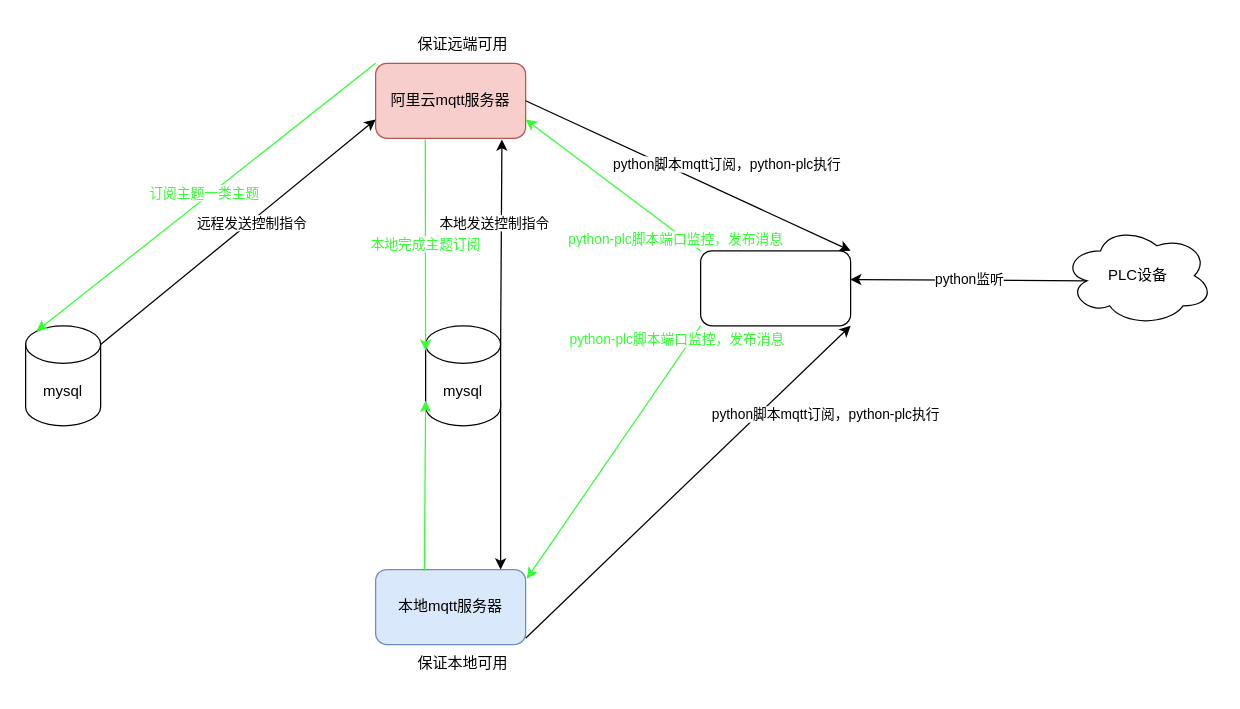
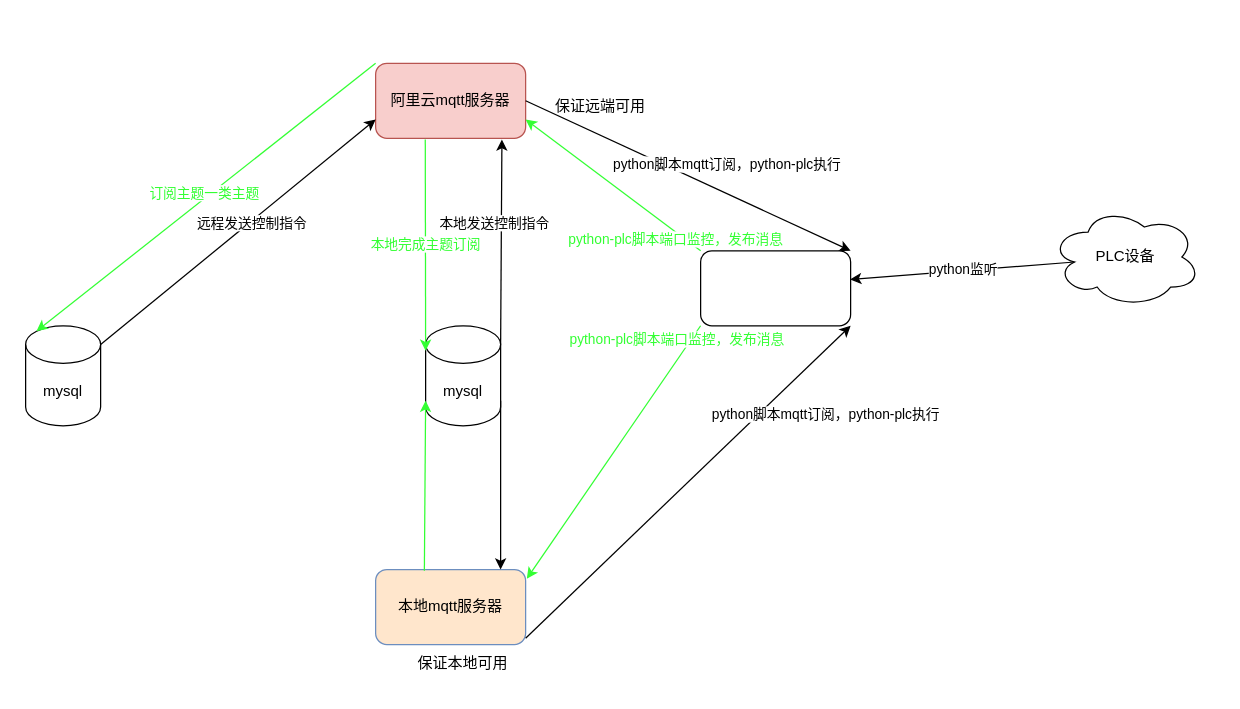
  <mxCell id="0" />
  <mxCell id="1" parent="0" />
  <mxCell id="2" value="阿里云mqtt服务器" style="rounded=1;whiteSpace=wrap;html=1;fillColor=#f8cecc;strokeColor=#b85450;" vertex="1" parent="1"><mxGeometry x="300" y="50" width="120" height="60" as="geometry" /></mxCell>
  <mxCell id="3" value="mysql" style="shape=cylinder3;whiteSpace=wrap;html=1;boundedLbl=1;backgroundOutline=1;size=15;" vertex="1" parent="1"><mxGeometry x="20" y="260" width="60" height="80" as="geometry" /></mxCell>
  <mxCell id="4" value="mysql" style="shape=cylinder3;whiteSpace=wrap;html=1;boundedLbl=1;backgroundOutline=1;size=15;" vertex="1" parent="1"><mxGeometry x="340" y="260" width="60" height="80" as="geometry" /></mxCell>
  <mxCell id="5" value="" style="endArrow=classic;html=1;rounded=0;exitX=1;exitY=0;exitDx=0;exitDy=15;exitPerimeter=0;entryX=0.842;entryY=1.017;entryDx=0;entryDy=0;entryPerimeter=0;" edge="1" parent="1" source="4" target="2"><mxGeometry width="50" height="50" relative="1" as="geometry"><mxPoint x="390" y="250" as="sourcePoint" /><mxPoint x="410" y="270" as="targetPoint" /></mxGeometry></mxCell>
  <mxCell id="6" value="本地发送控制指令" style="edgeLabel;html=1;align=center;verticalAlign=middle;resizable=0;points=[];" vertex="1" connectable="0" parent="5"><mxGeometry x="0.037" y="1" relative="1" as="geometry"><mxPoint x="-5" y="-12" as="offset" /></mxGeometry></mxCell>
  <mxCell id="7" value="" style="endArrow=classic;html=1;rounded=0;entryX=1;entryY=0;entryDx=0;entryDy=0;" edge="1" parent="1" target="22"><mxGeometry width="50" height="50" relative="1" as="geometry"><mxPoint x="420" y="80" as="sourcePoint" /><mxPoint x="690" y="80" as="targetPoint" /></mxGeometry></mxCell>
  <mxCell id="8" value="python脚本mqtt订阅，python-plc执行" style="edgeLabel;html=1;align=center;verticalAlign=middle;resizable=0;points=[];" vertex="1" connectable="0" parent="7"><mxGeometry x="-0.022" y="7" relative="1" as="geometry"><mxPoint x="30" y="-2" as="offset" /></mxGeometry></mxCell>
  <mxCell id="9" value="" style="endArrow=classic;html=1;rounded=0;entryX=0;entryY=0.75;entryDx=0;entryDy=0;exitX=1;exitY=0;exitDx=0;exitDy=15;exitPerimeter=0;" edge="1" parent="1" source="3" target="2"><mxGeometry width="50" height="50" relative="1" as="geometry"><mxPoint x="60" y="260" as="sourcePoint" /><mxPoint x="110" y="210" as="targetPoint" /></mxGeometry></mxCell>
  <mxCell id="10" value="远程发送控制指令" style="edgeLabel;html=1;align=center;verticalAlign=middle;resizable=0;points=[];" vertex="1" connectable="0" parent="9"><mxGeometry x="-0.032" relative="1" as="geometry"><mxPoint x="14" y="-10" as="offset" /></mxGeometry></mxCell>
  <mxCell id="11" value="" style="endArrow=classic;html=1;rounded=0;exitX=0;exitY=0;exitDx=0;exitDy=0;entryX=0.145;entryY=0;entryDx=0;entryDy=4.35;entryPerimeter=0;strokeColor=#33FF33;" edge="1" parent="1" source="2" target="3"><mxGeometry width="50" height="50" relative="1" as="geometry"><mxPoint x="150" y="350" as="sourcePoint" /><mxPoint x="200" y="300" as="targetPoint" /></mxGeometry></mxCell>
  <mxCell id="12" value="订阅主题一类主题" style="edgeLabel;html=1;align=center;verticalAlign=middle;resizable=0;points=[];fontColor=#33FF33;" vertex="1" connectable="0" parent="11"><mxGeometry x="-0.001" y="-3" relative="1" as="geometry"><mxPoint y="-1" as="offset" /></mxGeometry></mxCell>
  <mxCell id="13" value="" style="endArrow=classic;html=1;rounded=0;exitX=0.331;exitY=1.017;exitDx=0;exitDy=0;exitPerimeter=0;strokeColor=#33FF33;" edge="1" parent="1" source="2"><mxGeometry width="50" height="50" relative="1" as="geometry"><mxPoint x="360" y="320" as="sourcePoint" /><mxPoint x="340" y="280" as="targetPoint" /></mxGeometry></mxCell>
  <mxCell id="14" value="&lt;font style=&quot;color: rgb(51, 255, 51);&quot;&gt;本地完成主题订阅&lt;/font&gt;" style="edgeLabel;html=1;align=center;verticalAlign=middle;resizable=0;points=[];" vertex="1" connectable="0" parent="13"><mxGeometry x="-0.014" relative="1" as="geometry"><mxPoint as="offset" /></mxGeometry></mxCell>
- <mxCell id="15" value="PLC设备" style="ellipse;shape=cloud;whiteSpace=wrap;html=1;" vertex="1" parent="1"><mxGeometry x="850" y="180" width="120" height="80" as="geometry" /></mxCell>
+ <mxCell id="15" value="PLC设备" style="ellipse;shape=cloud;whiteSpace=wrap;html=1;" vertex="1" parent="1"><mxGeometry x="840" y="165" width="120" height="80" as="geometry" /></mxCell>
  <mxCell id="16" value="" style="endArrow=classic;html=1;rounded=0;entryX=1;entryY=0.75;entryDx=0;entryDy=0;exitX=0;exitY=0;exitDx=0;exitDy=0;strokeColor=#33FF33;" edge="1" parent="1" source="22" target="2"><mxGeometry width="50" height="50" relative="1" as="geometry"><mxPoint x="630" y="290" as="sourcePoint" /><mxPoint x="680" y="240" as="targetPoint" /></mxGeometry></mxCell>
  <mxCell id="17" value="python-plc脚本端口监控，发布消息" style="edgeLabel;html=1;align=center;verticalAlign=middle;resizable=0;points=[];fontColor=#33FF33;" vertex="1" connectable="0" parent="16"><mxGeometry x="-0.104" relative="1" as="geometry"><mxPoint x="42" y="37" as="offset" /></mxGeometry></mxCell>
- <mxCell id="18" value="本地mqtt服务器" style="rounded=1;whiteSpace=wrap;html=1;fillColor=#dae8fc;strokeColor=#6c8ebf;" vertex="1" parent="1"><mxGeometry x="300" y="455" width="120" height="60" as="geometry" /></mxCell>
+ <mxCell id="18" value="本地mqtt服务器" style="rounded=1;whiteSpace=wrap;html=1;fillColor=#ffe6cc;strokeColor=#6c8ebf;" vertex="1" parent="1"><mxGeometry x="300" y="455" width="120" height="60" as="geometry" /></mxCell>
  <mxCell id="19" value="" style="endArrow=classic;html=1;rounded=0;" edge="1" parent="1"><mxGeometry width="50" height="50" relative="1" as="geometry"><mxPoint x="400" y="320" as="sourcePoint" /><mxPoint x="400" y="455" as="targetPoint" /><Array as="points" /></mxGeometry></mxCell>
  <mxCell id="20" value="" style="endArrow=classic;html=1;rounded=0;strokeColor=#33FF33;" edge="1" parent="1"><mxGeometry width="50" height="50" relative="1" as="geometry"><mxPoint x="339" y="456" as="sourcePoint" /><mxPoint x="340" y="320" as="targetPoint" /></mxGeometry></mxCell>
  <mxCell id="21" value="" style="endArrow=classic;html=1;rounded=0;entryX=1.008;entryY=0.122;entryDx=0;entryDy=0;entryPerimeter=0;exitX=0;exitY=1;exitDx=0;exitDy=0;strokeColor=#33FF33;" edge="1" parent="1" source="22" target="18"><mxGeometry width="50" height="50" relative="1" as="geometry"><mxPoint x="730" y="280" as="sourcePoint" /><mxPoint x="780" y="230" as="targetPoint" /></mxGeometry></mxCell>
  <mxCell id="22" value="" style="rounded=1;whiteSpace=wrap;html=1;" vertex="1" parent="1"><mxGeometry x="560" y="200" width="120" height="60" as="geometry" /></mxCell>
  <mxCell id="23" value="&lt;font style=&quot;color: rgb(51, 255, 51);&quot;&gt;python-plc脚本端口监控，发布消息&lt;/font&gt;" style="edgeLabel;html=1;align=center;verticalAlign=middle;resizable=0;points=[];" vertex="1" connectable="0" parent="1"><mxGeometry x="540" y="270" as="geometry" /></mxCell>
  <mxCell id="24" value="" style="endArrow=classic;html=1;rounded=0;entryX=1;entryY=1;entryDx=0;entryDy=0;" edge="1" parent="1" target="22"><mxGeometry width="50" height="50" relative="1" as="geometry"><mxPoint x="420" y="510" as="sourcePoint" /><mxPoint x="760" y="280" as="targetPoint" /></mxGeometry></mxCell>
  <mxCell id="25" value="python脚本mqtt订阅，python-plc执行" style="edgeLabel;html=1;align=center;verticalAlign=middle;resizable=0;points=[];" vertex="1" connectable="0" parent="1"><mxGeometry x="659.998" y="330.002" as="geometry" /></mxCell>
  <mxCell id="26" value="" style="endArrow=classic;html=1;rounded=0;exitX=0.16;exitY=0.55;exitDx=0;exitDy=0;exitPerimeter=0;entryX=0.997;entryY=0.383;entryDx=0;entryDy=0;entryPerimeter=0;" edge="1" parent="1" source="15" target="22"><mxGeometry width="50" height="50" relative="1" as="geometry"><mxPoint x="710" y="260" as="sourcePoint" /><mxPoint x="760" y="210" as="targetPoint" /></mxGeometry></mxCell>
  <mxCell id="27" value="python监听" style="edgeLabel;html=1;align=center;verticalAlign=middle;resizable=0;points=[];" vertex="1" connectable="0" parent="26"><mxGeometry x="0.001" y="-1" relative="1" as="geometry"><mxPoint as="offset" /></mxGeometry></mxCell>
- <mxCell id="28" value="保证远端可用" style="text;html=1;align=center;verticalAlign=middle;whiteSpace=wrap;rounded=0;" vertex="1" parent="1"><mxGeometry x="325" y="20" width="90" height="30" as="geometry" /></mxCell>
+ <mxCell id="28" value="保证远端可用" style="text;html=1;align=center;verticalAlign=middle;whiteSpace=wrap;rounded=0;" vertex="1" parent="1"><mxGeometry x="435" y="70" width="90" height="30" as="geometry" /></mxCell>
  <mxCell id="29" value="保证本地可用" style="text;html=1;align=center;verticalAlign=middle;whiteSpace=wrap;rounded=0;" vertex="1" parent="1"><mxGeometry x="325" y="515" width="90" height="30" as="geometry" /></mxCell>
